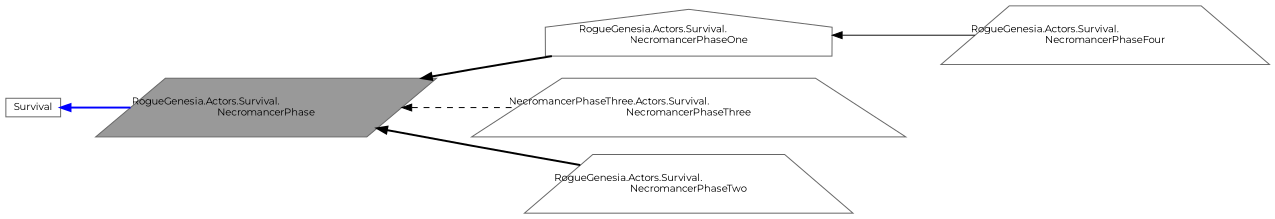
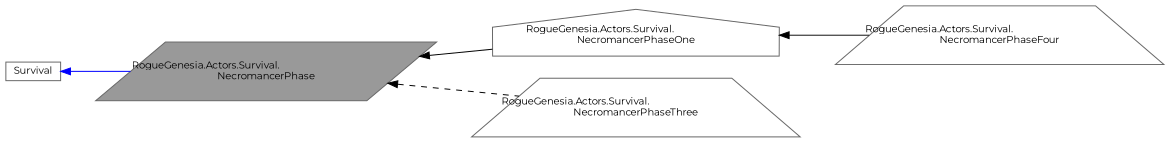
  digraph {
    fontname=Montserrat
    rankdir=LR
    node [color=gray40 fillcolor=white fontname=Montserrat fontsize=10 shape=trapezium style=filled]
    edge [color=black dir=back fontname=Montserrat fontsize=10 labelfontname=Helvetica labelfontsize=10 style=bold]
    n1 [fillcolor=grey60 fontcolor=black height=0.2 label="RogueGenesia.Actors.Survival.\lNecromancerPhase" shape=parallelogram width=0.4]
    n2 [height=0.2 label="RogueGenesia.Actors.Survival.\lNecromancerPhaseOne" shape=house width=0.4]
-   n3 [height=0.2 label="NecromancerPhaseThree.Actors.Survival.\lNecromancerPhaseThree" width=0.4]
-   n4 [height=0.2 label="RogueGenesia.Actors.Survival.\lNecromancerPhaseTwo" width=0.4]
+   n3 [height=0.2 label="RogueGenesia.Actors.Survival.\lNecromancerPhaseThree" width=0.4]
    n5 [height=0.2 label="RogueGenesia.Actors.Survival.\lNecromancerPhaseFour" width=0.4]
    n6 [height=0.2 label=Survival shape=box width=0.4]
-   n1 -> n2
+   n1 -> n2 [style=solid]
    n1 -> n3 [style=dashed]
-   n1 -> n4
    n2 -> n5 [style=solid]
-   n6 -> n1 [color=blue]
+   n6 -> n1 [color=blue style=solid]
  }
